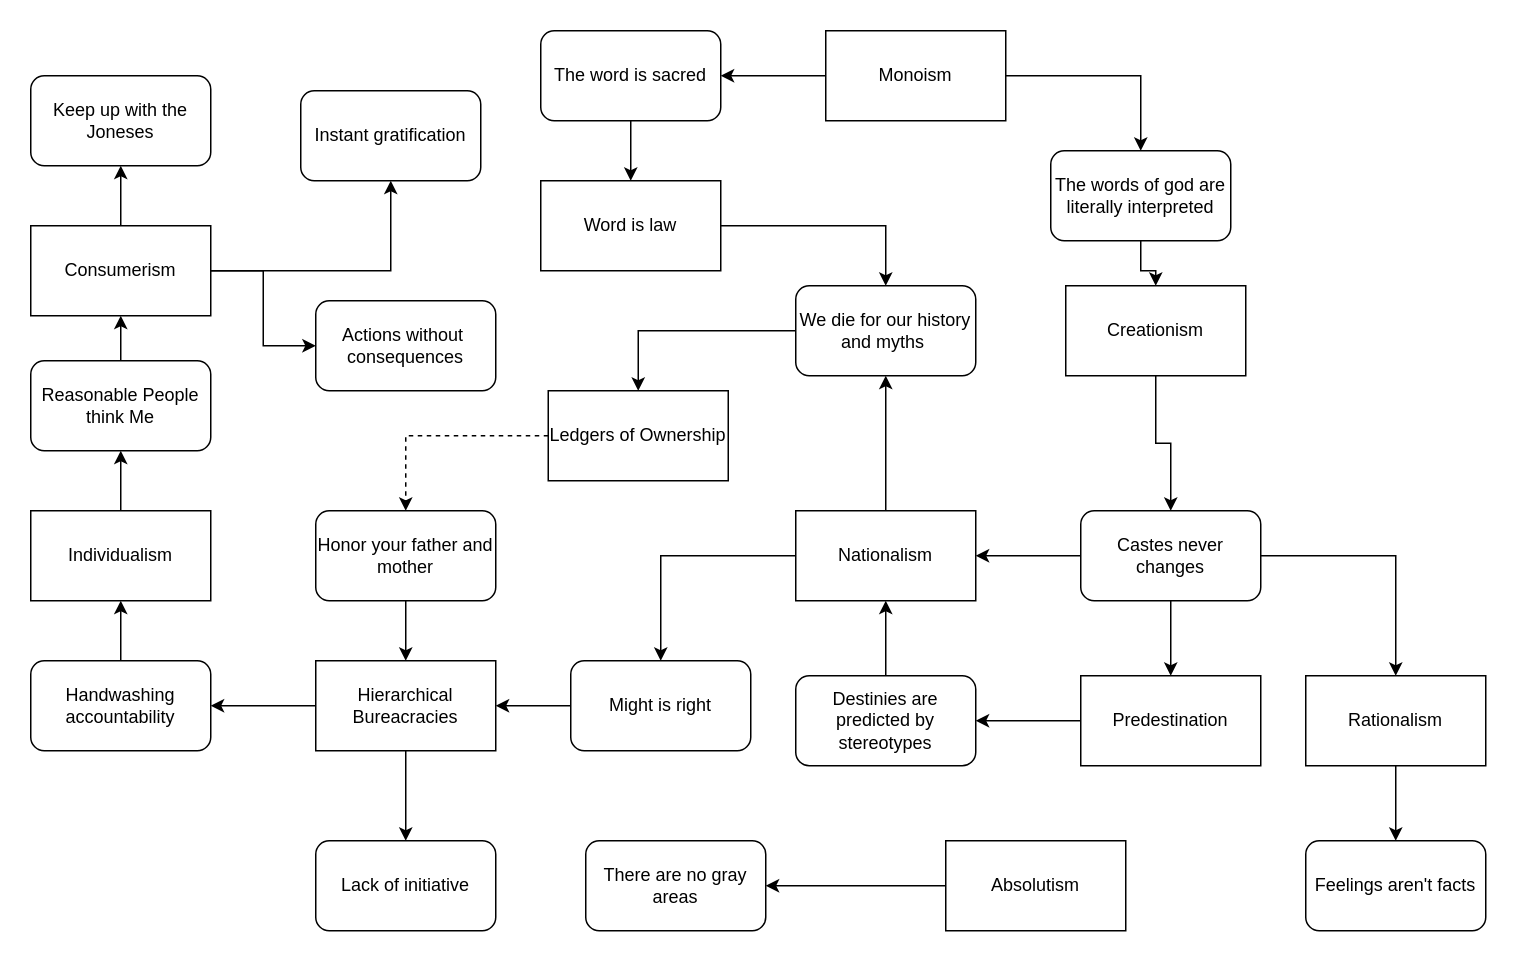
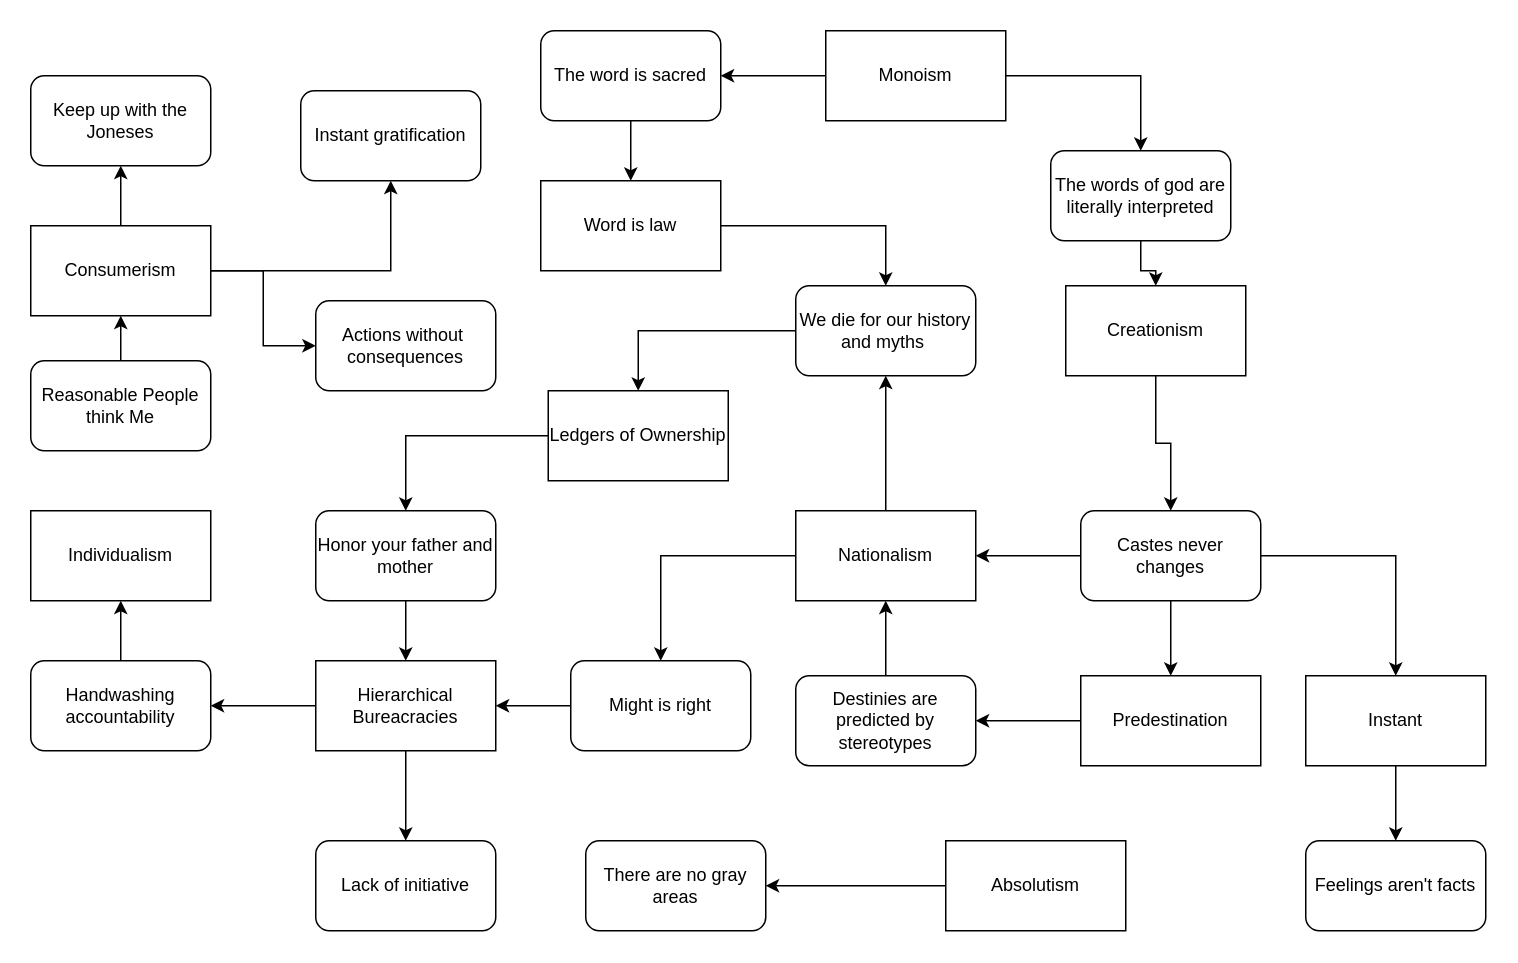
  <mxCell id="0" />
  <mxCell id="1" parent="0" />
  <mxCell id="2" value="Keep up with the Joneses" style="rounded=1;whiteSpace=wrap;html=1;" vertex="1" parent="1"><mxGeometry x="20" y="50" width="120" height="60" as="geometry" /></mxCell>
  <mxCell id="3" value="" style="edgeStyle=orthogonalEdgeStyle;rounded=0;orthogonalLoop=1;jettySize=auto;html=1;" edge="1" parent="1" source="4" target="54"><mxGeometry relative="1" as="geometry" /></mxCell>
  <mxCell id="4" value="The word is sacred" style="rounded=1;whiteSpace=wrap;html=1;" vertex="1" parent="1"><mxGeometry x="360" y="20" width="120" height="60" as="geometry" /></mxCell>
  <mxCell id="5" value="" style="edgeStyle=orthogonalEdgeStyle;rounded=0;orthogonalLoop=1;jettySize=auto;html=1;" edge="1" parent="1" source="6" target="35"><mxGeometry relative="1" as="geometry" /></mxCell>
  <mxCell id="6" value="Might is right" style="rounded=1;whiteSpace=wrap;html=1;" vertex="1" parent="1"><mxGeometry x="380" y="440" width="120" height="60" as="geometry" /></mxCell>
  <mxCell id="7" value="" style="edgeStyle=orthogonalEdgeStyle;rounded=0;orthogonalLoop=1;jettySize=auto;html=1;" edge="1" parent="1" source="10" target="50"><mxGeometry relative="1" as="geometry" /></mxCell>
  <mxCell id="8" value="" style="edgeStyle=orthogonalEdgeStyle;rounded=0;orthogonalLoop=1;jettySize=auto;html=1;" edge="1" parent="1" source="10" target="45"><mxGeometry relative="1" as="geometry" /></mxCell>
  <mxCell id="9" value="" style="edgeStyle=orthogonalEdgeStyle;rounded=0;orthogonalLoop=1;jettySize=auto;html=1;" edge="1" parent="1" source="10" target="37"><mxGeometry relative="1" as="geometry" /></mxCell>
  <mxCell id="10" value="Castes never changes" style="rounded=1;whiteSpace=wrap;html=1;" vertex="1" parent="1"><mxGeometry x="720" y="340" width="120" height="60" as="geometry" /></mxCell>
  <mxCell id="11" value="Feelings aren't facts" style="rounded=1;whiteSpace=wrap;html=1;" vertex="1" parent="1"><mxGeometry x="870" y="560" width="120" height="60" as="geometry" /></mxCell>
  <mxCell id="12" value="There are no gray areas" style="rounded=1;whiteSpace=wrap;html=1;" vertex="1" parent="1"><mxGeometry x="390" y="560" width="120" height="60" as="geometry" /></mxCell>
  <mxCell id="13" value="" style="edgeStyle=orthogonalEdgeStyle;rounded=0;orthogonalLoop=1;jettySize=auto;html=1;" edge="1" parent="1" source="14" target="41"><mxGeometry relative="1" as="geometry" /></mxCell>
  <mxCell id="14" value="Reasonable People think Me" style="rounded=1;whiteSpace=wrap;html=1;" vertex="1" parent="1"><mxGeometry x="20" y="240" width="120" height="60" as="geometry" /></mxCell>
  <mxCell id="15" value="" style="edgeStyle=orthogonalEdgeStyle;rounded=0;orthogonalLoop=1;jettySize=auto;html=1;" edge="1" parent="1" source="16" target="43"><mxGeometry relative="1" as="geometry" /></mxCell>
  <mxCell id="16" value="Handwashing&lt;br&gt;accountability" style="rounded=1;whiteSpace=wrap;html=1;" vertex="1" parent="1"><mxGeometry x="20" y="440" width="120" height="60" as="geometry" /></mxCell>
  <mxCell id="17" value="Lack of initiative" style="rounded=1;whiteSpace=wrap;html=1;" vertex="1" parent="1"><mxGeometry x="210" y="560" width="120" height="60" as="geometry" /></mxCell>
  <mxCell id="18" value="" style="edgeStyle=orthogonalEdgeStyle;rounded=0;orthogonalLoop=1;jettySize=auto;html=1;" edge="1" parent="1" source="19" target="52"><mxGeometry relative="1" as="geometry" /></mxCell>
  <mxCell id="19" value="The words of god are literally interpreted" style="rounded=1;whiteSpace=wrap;html=1;" vertex="1" parent="1"><mxGeometry x="700" y="100" width="120" height="60" as="geometry" /></mxCell>
  <mxCell id="20" value="" style="edgeStyle=orthogonalEdgeStyle;rounded=0;orthogonalLoop=1;jettySize=auto;html=1;" edge="1" parent="1" source="21" target="50"><mxGeometry relative="1" as="geometry" /></mxCell>
  <mxCell id="21" value="Destinies are predicted by stereotypes" style="rounded=1;whiteSpace=wrap;html=1;" vertex="1" parent="1"><mxGeometry x="530" y="450" width="120" height="60" as="geometry" /></mxCell>
  <mxCell id="22" value="Actions without&amp;nbsp; consequences" style="rounded=1;whiteSpace=wrap;html=1;" vertex="1" parent="1"><mxGeometry x="210" y="200" width="120" height="60" as="geometry" /></mxCell>
  <mxCell id="23" value="Instant gratification" style="rounded=1;whiteSpace=wrap;html=1;" vertex="1" parent="1"><mxGeometry x="200" y="60" width="120" height="60" as="geometry" /></mxCell>
  <mxCell id="24" value="" style="edgeStyle=orthogonalEdgeStyle;rounded=0;orthogonalLoop=1;jettySize=auto;html=1;" edge="1" parent="1" source="25" target="32"><mxGeometry relative="1" as="geometry" /></mxCell>
  <mxCell id="25" value="We die for our history and myths&amp;nbsp;" style="rounded=1;whiteSpace=wrap;html=1;" vertex="1" parent="1"><mxGeometry x="530" y="190" width="120" height="60" as="geometry" /></mxCell>
  <mxCell id="26" value="" style="edgeStyle=orthogonalEdgeStyle;rounded=0;orthogonalLoop=1;jettySize=auto;html=1;" edge="1" parent="1" source="27" target="35"><mxGeometry relative="1" as="geometry" /></mxCell>
  <mxCell id="27" value="Honor your father and mother" style="rounded=1;whiteSpace=wrap;html=1;" vertex="1" parent="1"><mxGeometry x="210" y="340" width="120" height="60" as="geometry" /></mxCell>
  <mxCell id="28" value="" style="edgeStyle=orthogonalEdgeStyle;rounded=0;orthogonalLoop=1;jettySize=auto;html=1;" edge="1" parent="1" source="30" target="4"><mxGeometry relative="1" as="geometry" /></mxCell>
  <mxCell id="29" value="" style="edgeStyle=orthogonalEdgeStyle;rounded=0;orthogonalLoop=1;jettySize=auto;html=1;" edge="1" parent="1" source="30" target="19"><mxGeometry relative="1" as="geometry" /></mxCell>
  <mxCell id="30" value="Monoism" style="rounded=0;whiteSpace=wrap;html=1;" vertex="1" parent="1"><mxGeometry x="550" y="20" width="120" height="60" as="geometry" /></mxCell>
- <mxCell id="31" value="" style="edgeStyle=orthogonalEdgeStyle;rounded=0;orthogonalLoop=1;jettySize=auto;html=1;dashed=1;" edge="1" parent="1" source="32" target="27"><mxGeometry relative="1" as="geometry" /></mxCell>
+ <mxCell id="31" value="" style="edgeStyle=orthogonalEdgeStyle;rounded=0;orthogonalLoop=1;jettySize=auto;html=1;" edge="1" parent="1" source="32" target="27"><mxGeometry relative="1" as="geometry" /></mxCell>
  <mxCell id="32" value="Ledgers of Ownership" style="rounded=0;whiteSpace=wrap;html=1;" vertex="1" parent="1"><mxGeometry x="365" y="260" width="120" height="60" as="geometry" /></mxCell>
  <mxCell id="33" value="" style="edgeStyle=orthogonalEdgeStyle;rounded=0;orthogonalLoop=1;jettySize=auto;html=1;" edge="1" parent="1" source="35" target="17"><mxGeometry relative="1" as="geometry" /></mxCell>
  <mxCell id="34" value="" style="edgeStyle=orthogonalEdgeStyle;rounded=0;orthogonalLoop=1;jettySize=auto;html=1;" edge="1" parent="1" source="35" target="16"><mxGeometry relative="1" as="geometry" /></mxCell>
  <mxCell id="35" value="Hierarchical&lt;br&gt;Bureacracies" style="rounded=0;whiteSpace=wrap;html=1;" vertex="1" parent="1"><mxGeometry x="210" y="440" width="120" height="60" as="geometry" /></mxCell>
  <mxCell id="36" value="" style="edgeStyle=orthogonalEdgeStyle;rounded=0;orthogonalLoop=1;jettySize=auto;html=1;" edge="1" parent="1" source="37" target="11"><mxGeometry relative="1" as="geometry" /></mxCell>
- <mxCell id="37" value="Rationalism" style="rounded=0;whiteSpace=wrap;html=1;" vertex="1" parent="1"><mxGeometry x="870" y="450" width="120" height="60" as="geometry" /></mxCell>
+ <mxCell id="37" value="Instant" style="rounded=0;whiteSpace=wrap;html=1;" vertex="1" parent="1"><mxGeometry x="870" y="450" width="120" height="60" as="geometry" /></mxCell>
  <mxCell id="38" value="" style="edgeStyle=orthogonalEdgeStyle;rounded=0;orthogonalLoop=1;jettySize=auto;html=1;" edge="1" parent="1" source="41" target="2"><mxGeometry relative="1" as="geometry" /></mxCell>
  <mxCell id="39" value="" style="edgeStyle=orthogonalEdgeStyle;rounded=0;orthogonalLoop=1;jettySize=auto;html=1;" edge="1" parent="1" source="41" target="23"><mxGeometry relative="1" as="geometry" /></mxCell>
  <mxCell id="40" value="" style="edgeStyle=orthogonalEdgeStyle;rounded=0;orthogonalLoop=1;jettySize=auto;html=1;" edge="1" parent="1" source="41" target="22"><mxGeometry relative="1" as="geometry" /></mxCell>
  <mxCell id="41" value="Consumerism" style="rounded=0;whiteSpace=wrap;html=1;" vertex="1" parent="1"><mxGeometry x="20" y="150" width="120" height="60" as="geometry" /></mxCell>
- <mxCell id="42" value="" style="edgeStyle=orthogonalEdgeStyle;rounded=0;orthogonalLoop=1;jettySize=auto;html=1;" edge="1" parent="1" source="43" target="14"><mxGeometry relative="1" as="geometry" /></mxCell>
  <mxCell id="43" value="Individualism" style="rounded=0;whiteSpace=wrap;html=1;" vertex="1" parent="1"><mxGeometry x="20" y="340" width="120" height="60" as="geometry" /></mxCell>
  <mxCell id="44" value="" style="edgeStyle=orthogonalEdgeStyle;rounded=0;orthogonalLoop=1;jettySize=auto;html=1;" edge="1" parent="1" source="45" target="21"><mxGeometry relative="1" as="geometry" /></mxCell>
  <mxCell id="45" value="Predestination" style="rounded=0;whiteSpace=wrap;html=1;" vertex="1" parent="1"><mxGeometry x="720" y="450" width="120" height="60" as="geometry" /></mxCell>
  <mxCell id="46" value="" style="edgeStyle=orthogonalEdgeStyle;rounded=0;orthogonalLoop=1;jettySize=auto;html=1;" edge="1" parent="1" source="47" target="12"><mxGeometry relative="1" as="geometry" /></mxCell>
  <mxCell id="47" value="Absolutism" style="rounded=0;whiteSpace=wrap;html=1;" vertex="1" parent="1"><mxGeometry x="630" y="560" width="120" height="60" as="geometry" /></mxCell>
  <mxCell id="48" value="" style="edgeStyle=orthogonalEdgeStyle;rounded=0;orthogonalLoop=1;jettySize=auto;html=1;" edge="1" parent="1" source="50" target="25"><mxGeometry relative="1" as="geometry" /></mxCell>
  <mxCell id="49" value="" style="edgeStyle=orthogonalEdgeStyle;rounded=0;orthogonalLoop=1;jettySize=auto;html=1;" edge="1" parent="1" source="50" target="6"><mxGeometry relative="1" as="geometry" /></mxCell>
  <mxCell id="50" value="Nationalism" style="rounded=0;whiteSpace=wrap;html=1;" vertex="1" parent="1"><mxGeometry x="530" y="340" width="120" height="60" as="geometry" /></mxCell>
  <mxCell id="51" value="" style="edgeStyle=orthogonalEdgeStyle;rounded=0;orthogonalLoop=1;jettySize=auto;html=1;" edge="1" parent="1" source="52" target="10"><mxGeometry relative="1" as="geometry" /></mxCell>
  <mxCell id="52" value="Creationism" style="rounded=0;whiteSpace=wrap;html=1;" vertex="1" parent="1"><mxGeometry x="710" y="190" width="120" height="60" as="geometry" /></mxCell>
  <mxCell id="53" value="" style="edgeStyle=orthogonalEdgeStyle;rounded=0;orthogonalLoop=1;jettySize=auto;html=1;" edge="1" parent="1" source="54" target="25"><mxGeometry relative="1" as="geometry" /></mxCell>
  <mxCell id="54" value="Word is law" style="rounded=0;whiteSpace=wrap;html=1;" vertex="1" parent="1"><mxGeometry x="360" y="120" width="120" height="60" as="geometry" /></mxCell>
